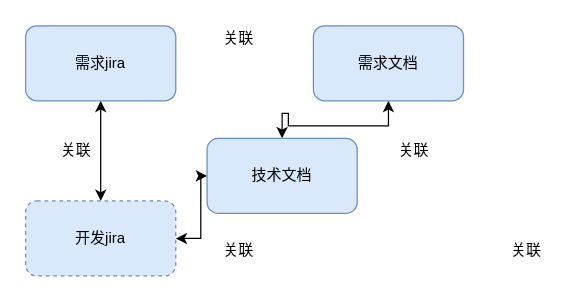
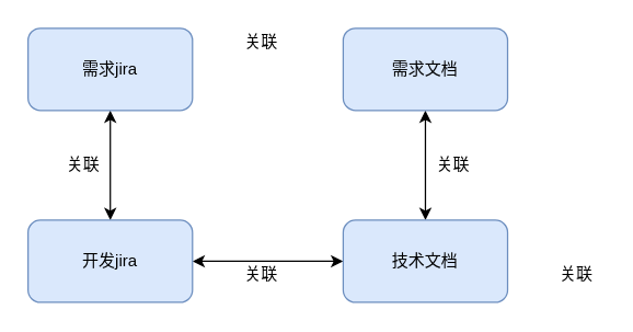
  <mxCell id="0" />
  <mxCell id="1" parent="0" />
  <mxCell id="2" style="edgeStyle=orthogonalEdgeStyle;rounded=0;orthogonalLoop=1;jettySize=auto;html=1;entryX=0.5;entryY=0;entryDx=0;entryDy=0;startArrow=classic;startFill=1;" edge="1" parent="1" source="3" target="7"><mxGeometry relative="1" as="geometry" /></mxCell>
  <mxCell id="3" value="需求jira" style="rounded=1;whiteSpace=wrap;html=1;fillColor=#dae8fc;strokeColor=#6c8ebf;" vertex="1" parent="1"><mxGeometry x="20" y="20" width="120" height="60" as="geometry" /></mxCell>
  <mxCell id="4" style="edgeStyle=orthogonalEdgeStyle;rounded=0;orthogonalLoop=1;jettySize=auto;html=1;entryX=0.5;entryY=0;entryDx=0;entryDy=0;startArrow=classic;startFill=1;" edge="1" parent="1" source="5" target="8"><mxGeometry relative="1" as="geometry" /></mxCell>
  <mxCell id="5" value="需求文档" style="rounded=1;whiteSpace=wrap;html=1;fillColor=#dae8fc;strokeColor=#6c8ebf;" vertex="1" parent="1"><mxGeometry x="250" y="20" width="120" height="60" as="geometry" /></mxCell>
  <mxCell id="6" style="edgeStyle=orthogonalEdgeStyle;rounded=0;orthogonalLoop=1;jettySize=auto;html=1;entryX=0;entryY=0.5;entryDx=0;entryDy=0;startArrow=classic;startFill=1;" edge="1" parent="1" source="7" target="8"><mxGeometry relative="1" as="geometry" /></mxCell>
- <mxCell id="7" value="开发jira" style="rounded=1;whiteSpace=wrap;html=1;fillColor=#dae8fc;strokeColor=#6c8ebf;dashed=1;" vertex="1" parent="1"><mxGeometry x="20" y="160" width="120" height="60" as="geometry" /></mxCell>
- <mxCell id="8" value="技术文档" style="rounded=1;whiteSpace=wrap;html=1;fillColor=#dae8fc;strokeColor=#6c8ebf;" vertex="1" parent="1"><mxGeometry x="165" y="110" width="120" height="60" as="geometry" /></mxCell>
+ <mxCell id="7" value="开发jira" style="rounded=1;whiteSpace=wrap;html=1;fillColor=#dae8fc;strokeColor=#6c8ebf;" vertex="1" parent="1"><mxGeometry x="20" y="160" width="120" height="60" as="geometry" /></mxCell>
+ <mxCell id="8" value="技术文档" style="rounded=1;whiteSpace=wrap;html=1;fillColor=#dae8fc;strokeColor=#6c8ebf;" vertex="1" parent="1"><mxGeometry x="250" y="160" width="120" height="60" as="geometry" /></mxCell>
  <mxCell id="9" value="关联" style="text;html=1;align=center;verticalAlign=middle;resizable=0;points=[];autosize=1;" vertex="1" parent="1"><mxGeometry x="170" y="20" width="40" height="20" as="geometry" /></mxCell>
  <mxCell id="10" value="关联" style="text;html=1;align=center;verticalAlign=middle;resizable=0;points=[];autosize=1;" vertex="1" parent="1"><mxGeometry x="40" y="110" width="40" height="20" as="geometry" /></mxCell>
  <mxCell id="11" value="关联" style="text;html=1;align=center;verticalAlign=middle;resizable=0;points=[];autosize=1;" vertex="1" parent="1"><mxGeometry x="170" y="190" width="40" height="20" as="geometry" /></mxCell>
  <mxCell id="12" value="关联" style="text;html=1;align=center;verticalAlign=middle;resizable=0;points=[];autosize=1;" vertex="1" parent="1"><mxGeometry x="400" y="190" width="40" height="20" as="geometry" /></mxCell>
  <mxCell id="13" value="关联" style="text;html=1;align=center;verticalAlign=middle;resizable=0;points=[];autosize=1;" vertex="1" parent="1"><mxGeometry x="310" y="110" width="40" height="20" as="geometry" /></mxCell>
